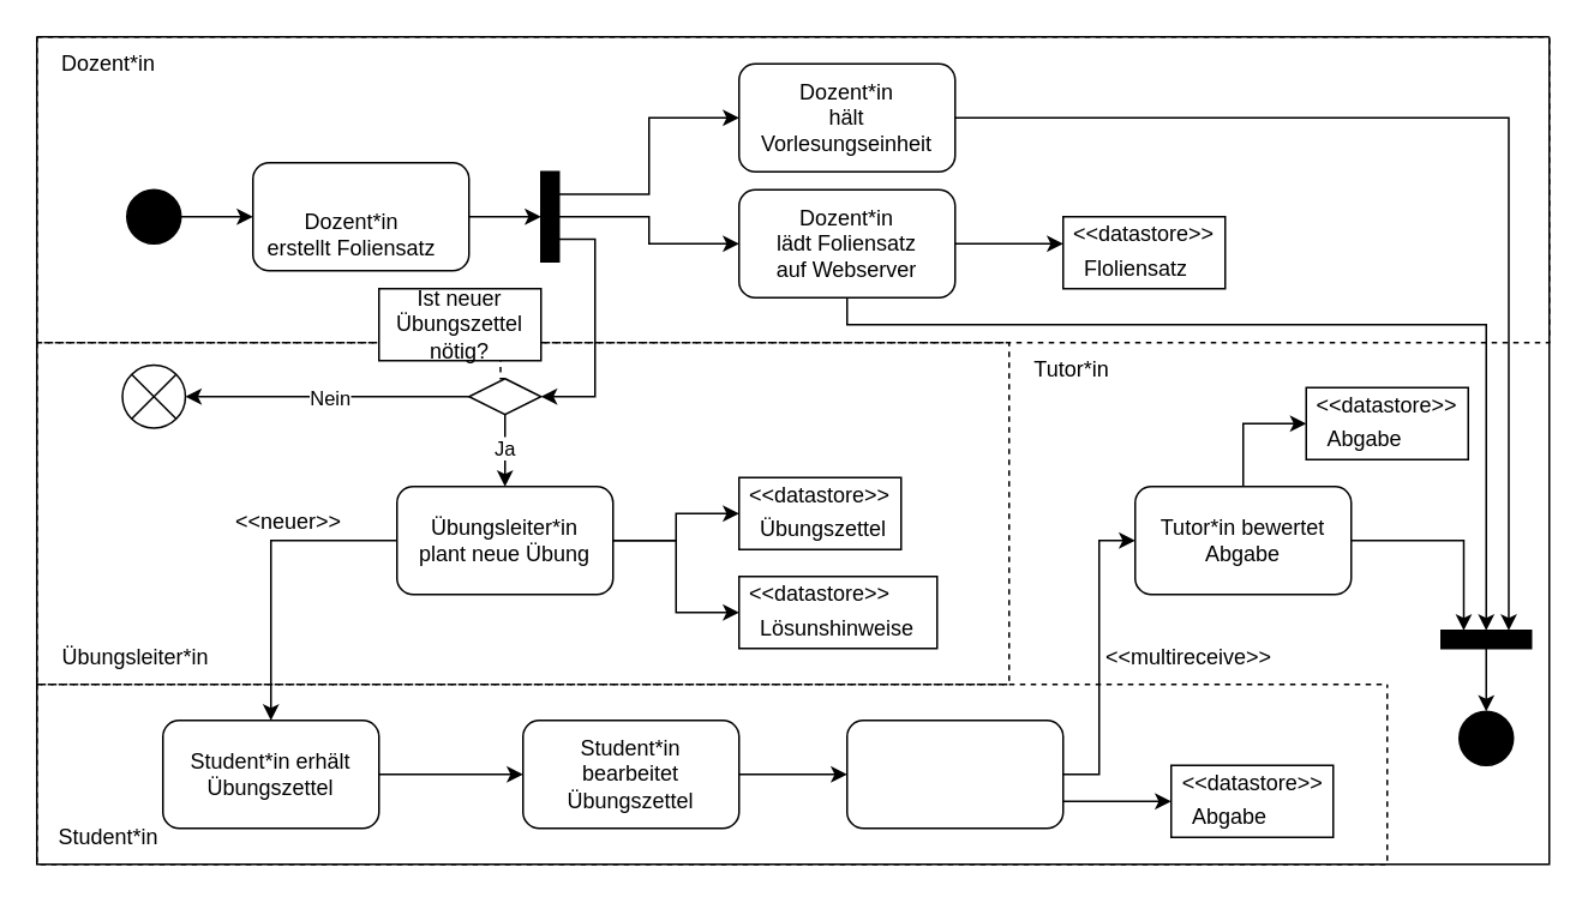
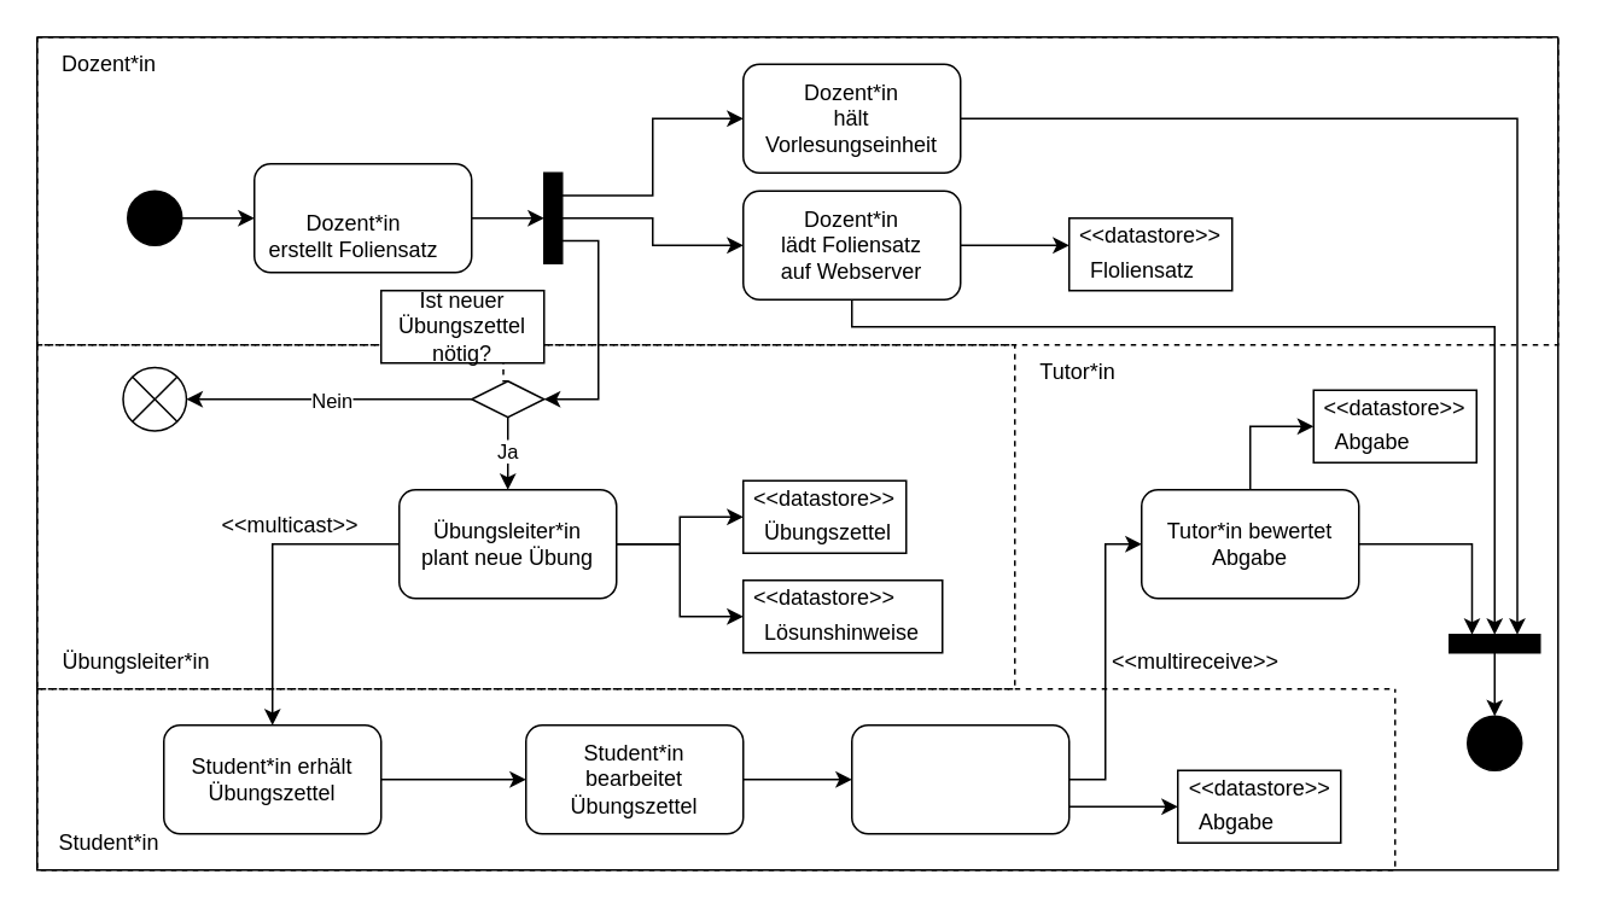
  <mxCell id="0" />
  <mxCell id="1" parent="0" />
  <mxCell id="2" value="" style="swimlane;startSize=0;dashed=1;" parent="1" vertex="1"><mxGeometry x="20" width="840" height="170" as="geometry" y="20" /></mxCell>
  <mxCell id="3" value="Dozent*in" style="text;html=1;align=center;verticalAlign=middle;whiteSpace=wrap;rounded=0;" parent="2" vertex="1"><mxGeometry x="10" width="60" height="30" as="geometry" /></mxCell>
  <mxCell id="4" style="edgeStyle=orthogonalEdgeStyle;rounded=0;orthogonalLoop=1;jettySize=auto;html=1;exitX=1;exitY=0.5;exitDx=0;exitDy=0;entryX=0;entryY=0.25;entryDx=0;entryDy=0;" parent="1" source="5" target="65" edge="1"><mxGeometry relative="1" as="geometry"><mxPoint x="830" y="350" as="targetPoint" /></mxGeometry></mxCell>
  <mxCell id="5" value="" style="rounded=1;whiteSpace=wrap;html=1;" parent="1" vertex="1"><mxGeometry x="410" y="35" width="120" height="60" as="geometry" /></mxCell>
  <mxCell id="6" style="edgeStyle=orthogonalEdgeStyle;rounded=0;orthogonalLoop=1;jettySize=auto;html=1;exitX=1;exitY=0.5;exitDx=0;exitDy=0;entryX=0;entryY=0.5;entryDx=0;entryDy=0;" parent="1" source="7" target="10" edge="1"><mxGeometry relative="1" as="geometry"><mxPoint x="140" y="120" as="targetPoint" /></mxGeometry></mxCell>
  <mxCell id="7" value="" style="ellipse;whiteSpace=wrap;html=1;aspect=fixed;fillColor=#000000;" parent="1" vertex="1"><mxGeometry x="70" y="105" width="30" height="30" as="geometry" /></mxCell>
  <mxCell id="8" value="&lt;div&gt;Dozent*in&lt;/div&gt;&lt;div&gt;hält Vorlesungseinheit&lt;/div&gt;" style="text;html=1;align=center;verticalAlign=middle;whiteSpace=wrap;rounded=0;" parent="1" vertex="1"><mxGeometry x="420" y="50" width="100" height="30" as="geometry" /></mxCell>
  <mxCell id="9" style="edgeStyle=orthogonalEdgeStyle;rounded=0;orthogonalLoop=1;jettySize=auto;html=1;exitX=1;exitY=0.5;exitDx=0;exitDy=0;entryX=0;entryY=0.5;entryDx=0;entryDy=0;" parent="1" source="10" target="19" edge="1"><mxGeometry relative="1" as="geometry" /></mxCell>
  <mxCell id="10" value="" style="rounded=1;whiteSpace=wrap;html=1;" parent="1" vertex="1"><mxGeometry x="140" y="90" width="120" height="60" as="geometry" /></mxCell>
  <mxCell id="11" value="&lt;div&gt;Dozent*in&lt;/div&gt;&lt;div&gt;erstellt Foliensatz&lt;br&gt;&lt;/div&gt;" style="text;html=1;align=center;verticalAlign=middle;whiteSpace=wrap;rounded=0;" parent="1" vertex="1"><mxGeometry x="145" y="115" width="100" height="30" as="geometry" /></mxCell>
  <mxCell id="12" style="edgeStyle=orthogonalEdgeStyle;rounded=0;orthogonalLoop=1;jettySize=auto;html=1;exitX=1;exitY=0.5;exitDx=0;exitDy=0;" parent="1" source="14" edge="1"><mxGeometry relative="1" as="geometry"><mxPoint x="590" y="135" as="targetPoint" /></mxGeometry></mxCell>
  <mxCell id="13" style="edgeStyle=orthogonalEdgeStyle;rounded=0;orthogonalLoop=1;jettySize=auto;html=1;exitX=0.5;exitY=1;exitDx=0;exitDy=0;entryX=0;entryY=0.5;entryDx=0;entryDy=0;" parent="1" source="14" target="65" edge="1"><mxGeometry relative="1" as="geometry"><mxPoint x="830" y="230" as="targetPoint" /><Array as="points"><mxPoint x="470" y="180" /><mxPoint x="825" y="180" /></Array></mxGeometry></mxCell>
  <mxCell id="14" value="" style="rounded=1;whiteSpace=wrap;html=1;" parent="1" vertex="1"><mxGeometry x="410" y="105" width="120" height="60" as="geometry" /></mxCell>
  <mxCell id="15" value="&lt;div&gt;Dozent*in&lt;/div&gt;&lt;div&gt;lädt Foliensatz&lt;/div&gt;&lt;div&gt;auf Webserver&lt;br&gt;&lt;/div&gt;" style="text;html=1;align=center;verticalAlign=middle;whiteSpace=wrap;rounded=0;" parent="1" vertex="1"><mxGeometry x="420" y="120" width="100" height="30" as="geometry" /></mxCell>
  <mxCell id="16" style="edgeStyle=orthogonalEdgeStyle;rounded=0;orthogonalLoop=1;jettySize=auto;html=1;exitX=1;exitY=0.25;exitDx=0;exitDy=0;entryX=0;entryY=0.5;entryDx=0;entryDy=0;" parent="1" source="19" target="5" edge="1"><mxGeometry relative="1" as="geometry" /></mxCell>
  <mxCell id="17" style="edgeStyle=orthogonalEdgeStyle;rounded=0;orthogonalLoop=1;jettySize=auto;html=1;exitX=1;exitY=0.5;exitDx=0;exitDy=0;entryX=0;entryY=0.5;entryDx=0;entryDy=0;" parent="1" source="19" target="14" edge="1"><mxGeometry relative="1" as="geometry" /></mxCell>
  <mxCell id="18" style="edgeStyle=orthogonalEdgeStyle;rounded=0;orthogonalLoop=1;jettySize=auto;html=1;exitX=1;exitY=0.75;exitDx=0;exitDy=0;entryX=1;entryY=0.5;entryDx=0;entryDy=0;" parent="1" source="19" target="25" edge="1"><mxGeometry relative="1" as="geometry" /></mxCell>
  <mxCell id="19" value="" style="rounded=0;whiteSpace=wrap;html=1;fillStyle=solid;fillColor=#000000;" parent="1" vertex="1"><mxGeometry x="300" y="95" width="10" height="50" as="geometry" /></mxCell>
  <mxCell id="20" style="edgeStyle=orthogonalEdgeStyle;rounded=0;orthogonalLoop=1;jettySize=auto;html=1;exitX=0;exitY=0.5;exitDx=0;exitDy=0;" parent="1" source="25" target="26" edge="1"><mxGeometry relative="1" as="geometry"><mxPoint x="120" y="220" as="targetPoint" /></mxGeometry></mxCell>
  <mxCell id="21" value="Nein" style="edgeLabel;html=1;align=center;verticalAlign=middle;resizable=0;points=[];" parent="20" vertex="1" connectable="0"><mxGeometry x="-0.013" relative="1" as="geometry"><mxPoint as="offset" /></mxGeometry></mxCell>
  <mxCell id="22" style="edgeStyle=orthogonalEdgeStyle;rounded=0;orthogonalLoop=1;jettySize=auto;html=1;exitX=0.5;exitY=1;exitDx=0;exitDy=0;entryX=0.5;entryY=0;entryDx=0;entryDy=0;" parent="1" source="25" target="32" edge="1"><mxGeometry relative="1" as="geometry" /></mxCell>
  <mxCell id="23" value="Ja" style="edgeLabel;html=1;align=center;verticalAlign=middle;resizable=0;points=[];" parent="22" vertex="1" connectable="0"><mxGeometry x="-0.1" y="-1" relative="1" as="geometry"><mxPoint as="offset" /></mxGeometry></mxCell>
  <mxCell id="24" style="edgeStyle=orthogonalEdgeStyle;rounded=0;orthogonalLoop=1;jettySize=auto;html=1;exitX=0.5;exitY=0;exitDx=0;exitDy=0;entryX=0.75;entryY=1;entryDx=0;entryDy=0;endArrow=none;endFill=0;dashed=1;" parent="1" source="25" target="68" edge="1"><mxGeometry relative="1" as="geometry" /></mxCell>
  <mxCell id="25" value="" style="rhombus;whiteSpace=wrap;html=1;" parent="1" vertex="1"><mxGeometry x="260" y="210" width="40" height="20" as="geometry" /></mxCell>
  <mxCell id="26" value="" style="ellipse;whiteSpace=wrap;html=1;aspect=fixed;fillStyle=auto;fillColor=none;gradientColor=none;" parent="1" vertex="1"><mxGeometry x="67.5" y="202.5" width="35" height="35" as="geometry" /></mxCell>
  <mxCell id="27" value="" style="endArrow=none;html=1;rounded=0;exitX=0;exitY=1;exitDx=0;exitDy=0;entryX=1;entryY=0;entryDx=0;entryDy=0;" parent="1" source="26" target="26" edge="1"><mxGeometry width="50" height="50" relative="1" as="geometry"><mxPoint x="387.5" y="347.5" as="sourcePoint" /><mxPoint x="397.5" y="337.5" as="targetPoint" /></mxGeometry></mxCell>
  <mxCell id="28" value="" style="endArrow=none;html=1;rounded=0;exitX=0;exitY=0;exitDx=0;exitDy=0;entryX=1;entryY=1;entryDx=0;entryDy=0;" parent="1" source="26" target="26" edge="1"><mxGeometry width="50" height="50" relative="1" as="geometry"><mxPoint x="81.5" y="238.5" as="sourcePoint" /><mxPoint x="103.5" y="216.5" as="targetPoint" /></mxGeometry></mxCell>
  <mxCell id="29" style="edgeStyle=orthogonalEdgeStyle;rounded=0;orthogonalLoop=1;jettySize=auto;html=1;exitX=1;exitY=0.5;exitDx=0;exitDy=0;entryX=0;entryY=0.5;entryDx=0;entryDy=0;" parent="1" source="32" target="37" edge="1"><mxGeometry relative="1" as="geometry" /></mxCell>
  <mxCell id="30" style="edgeStyle=orthogonalEdgeStyle;rounded=0;orthogonalLoop=1;jettySize=auto;html=1;exitX=1;exitY=0.5;exitDx=0;exitDy=0;entryX=0;entryY=0.5;entryDx=0;entryDy=0;" parent="1" source="32" target="40" edge="1"><mxGeometry relative="1" as="geometry" /></mxCell>
  <mxCell id="31" style="edgeStyle=orthogonalEdgeStyle;rounded=0;orthogonalLoop=1;jettySize=auto;html=1;exitX=0;exitY=0.5;exitDx=0;exitDy=0;entryX=0.5;entryY=0;entryDx=0;entryDy=0;" parent="1" source="32" target="44" edge="1"><mxGeometry relative="1" as="geometry" /></mxCell>
  <mxCell id="32" value="" style="rounded=1;whiteSpace=wrap;html=1;" parent="1" vertex="1"><mxGeometry x="220" y="270" width="120" height="60" as="geometry" /></mxCell>
  <mxCell id="33" value="Übungsleiter*in plant neue Übung" style="text;html=1;align=center;verticalAlign=middle;whiteSpace=wrap;rounded=0;" parent="1" vertex="1"><mxGeometry x="230" y="285" width="100" height="30" as="geometry" /></mxCell>
  <mxCell id="34" value="" style="rounded=0;whiteSpace=wrap;html=1;" parent="1" vertex="1"><mxGeometry x="590" y="120" width="90" height="40" as="geometry" /></mxCell>
  <mxCell id="35" value="&amp;lt;&amp;lt;datastore&amp;gt;&amp;gt;" style="text;html=1;align=center;verticalAlign=middle;whiteSpace=wrap;rounded=0;" parent="1" vertex="1"><mxGeometry x="605" y="115" width="60" height="30" as="geometry" /></mxCell>
  <mxCell id="36" value="Floliensatz" style="text;whiteSpace=wrap;html=1;" parent="1" vertex="1"><mxGeometry x="600" y="135" width="80" height="20" as="geometry" /></mxCell>
  <mxCell id="37" value="" style="rounded=0;whiteSpace=wrap;html=1;" parent="1" vertex="1"><mxGeometry x="410" y="265" width="90" height="40" as="geometry" /></mxCell>
  <mxCell id="38" value="&amp;lt;&amp;lt;datastore&amp;gt;&amp;gt;" style="text;html=1;align=center;verticalAlign=middle;whiteSpace=wrap;rounded=0;" parent="1" vertex="1"><mxGeometry x="425" y="260" width="60" height="30" as="geometry" /></mxCell>
  <mxCell id="39" value="Übungszettel" style="text;whiteSpace=wrap;html=1;" parent="1" vertex="1"><mxGeometry x="420" y="280" width="80" height="20" as="geometry" /></mxCell>
  <mxCell id="40" value="" style="rounded=0;whiteSpace=wrap;html=1;" parent="1" vertex="1"><mxGeometry x="410" y="320" width="110" height="40" as="geometry" /></mxCell>
  <mxCell id="41" value="&amp;lt;&amp;lt;datastore&amp;gt;&amp;gt;" style="text;html=1;align=center;verticalAlign=middle;whiteSpace=wrap;rounded=0;" parent="1" vertex="1"><mxGeometry x="425" y="315" width="60" height="30" as="geometry" /></mxCell>
  <mxCell id="42" value="Lösunshinweise" style="text;whiteSpace=wrap;html=1;" parent="1" vertex="1"><mxGeometry x="420" y="335" width="80" height="20" as="geometry" /></mxCell>
  <mxCell id="43" style="edgeStyle=orthogonalEdgeStyle;rounded=0;orthogonalLoop=1;jettySize=auto;html=1;exitX=1;exitY=0.5;exitDx=0;exitDy=0;entryX=0;entryY=0.5;entryDx=0;entryDy=0;" parent="1" source="44" target="47" edge="1"><mxGeometry relative="1" as="geometry" /></mxCell>
  <mxCell id="44" value="" style="rounded=1;whiteSpace=wrap;html=1;" parent="1" vertex="1"><mxGeometry x="90" y="400" width="120" height="60" as="geometry" /></mxCell>
  <mxCell id="45" value="Student*in erhält Übungszettel" style="text;html=1;align=center;verticalAlign=middle;whiteSpace=wrap;rounded=0;" parent="1" vertex="1"><mxGeometry x="100" y="415" width="100" height="30" as="geometry" /></mxCell>
  <mxCell id="46" style="edgeStyle=orthogonalEdgeStyle;rounded=0;orthogonalLoop=1;jettySize=auto;html=1;exitX=1;exitY=0.5;exitDx=0;exitDy=0;entryX=0;entryY=0.5;entryDx=0;entryDy=0;" parent="1" source="47" target="52" edge="1"><mxGeometry relative="1" as="geometry" /></mxCell>
  <mxCell id="47" value="" style="rounded=1;whiteSpace=wrap;html=1;" parent="1" vertex="1"><mxGeometry x="290" y="400" width="120" height="60" as="geometry" /></mxCell>
  <mxCell id="48" value="Student*in bearbeitet Übungszettel" style="text;html=1;align=center;verticalAlign=middle;whiteSpace=wrap;rounded=0;" parent="1" vertex="1"><mxGeometry x="300" y="415" width="100" height="30" as="geometry" /></mxCell>
- <mxCell id="49" value="&amp;lt;&amp;lt;neuer&amp;gt;&amp;gt;" style="text;html=1;align=center;verticalAlign=middle;whiteSpace=wrap;rounded=0;" parent="1" vertex="1"><mxGeometry x="130" y="275" width="60" height="30" as="geometry" /></mxCell>
+ <mxCell id="49" value="&amp;lt;&amp;lt;multicast&amp;gt;&amp;gt;" style="text;html=1;align=center;verticalAlign=middle;whiteSpace=wrap;rounded=0;" parent="1" vertex="1"><mxGeometry x="130" y="275" width="60" height="30" as="geometry" /></mxCell>
  <mxCell id="50" style="edgeStyle=orthogonalEdgeStyle;rounded=0;orthogonalLoop=1;jettySize=auto;html=1;exitX=1;exitY=0.5;exitDx=0;exitDy=0;entryX=0;entryY=0.5;entryDx=0;entryDy=0;" parent="1" source="52" target="55" edge="1"><mxGeometry relative="1" as="geometry" /></mxCell>
  <mxCell id="51" style="edgeStyle=orthogonalEdgeStyle;rounded=0;orthogonalLoop=1;jettySize=auto;html=1;exitX=1;exitY=0.75;exitDx=0;exitDy=0;entryX=0;entryY=0.5;entryDx=0;entryDy=0;" parent="1" source="52" target="57" edge="1"><mxGeometry relative="1" as="geometry" /></mxCell>
  <mxCell id="52" value="" style="rounded=1;whiteSpace=wrap;html=1;" parent="1" vertex="1"><mxGeometry x="470" y="400" width="120" height="60" as="geometry" /></mxCell>
  <mxCell id="53" style="edgeStyle=orthogonalEdgeStyle;rounded=0;orthogonalLoop=1;jettySize=auto;html=1;exitX=0.5;exitY=0;exitDx=0;exitDy=0;entryX=0;entryY=0.5;entryDx=0;entryDy=0;" parent="1" source="55" target="60" edge="1"><mxGeometry relative="1" as="geometry" /></mxCell>
  <mxCell id="54" style="edgeStyle=orthogonalEdgeStyle;rounded=0;orthogonalLoop=1;jettySize=auto;html=1;exitX=1;exitY=0.5;exitDx=0;exitDy=0;entryX=0;entryY=0.75;entryDx=0;entryDy=0;" parent="1" source="55" target="65" edge="1"><mxGeometry relative="1" as="geometry"><mxPoint x="810" y="350" as="targetPoint" /></mxGeometry></mxCell>
  <mxCell id="55" value="" style="rounded=1;whiteSpace=wrap;html=1;" parent="1" vertex="1"><mxGeometry x="630" y="270" width="120" height="60" as="geometry" /></mxCell>
  <mxCell id="56" value="Tutor*in bewertet Abgabe" style="text;html=1;align=center;verticalAlign=middle;whiteSpace=wrap;rounded=0;" parent="1" vertex="1"><mxGeometry x="640" y="285" width="100" height="30" as="geometry" /></mxCell>
  <mxCell id="57" value="" style="rounded=0;whiteSpace=wrap;html=1;" parent="1" vertex="1"><mxGeometry x="650" y="425" width="90" height="40" as="geometry" /></mxCell>
  <mxCell id="58" value="&amp;lt;&amp;lt;datastore&amp;gt;&amp;gt;" style="text;html=1;align=center;verticalAlign=middle;whiteSpace=wrap;rounded=0;" parent="1" vertex="1"><mxGeometry x="647.5" y="420" width="95" height="30" as="geometry" /></mxCell>
  <mxCell id="59" value="Abgabe" style="text;whiteSpace=wrap;html=1;" parent="1" vertex="1"><mxGeometry x="660" y="440" width="80" height="20" as="geometry" /></mxCell>
  <mxCell id="60" value="" style="rounded=0;whiteSpace=wrap;html=1;" parent="1" vertex="1"><mxGeometry x="725" y="215" width="90" height="40" as="geometry" /></mxCell>
  <mxCell id="61" value="&amp;lt;&amp;lt;datastore&amp;gt;&amp;gt;" style="text;html=1;align=center;verticalAlign=middle;whiteSpace=wrap;rounded=0;" parent="1" vertex="1"><mxGeometry x="715" y="210" width="110" height="30" as="geometry" /></mxCell>
  <mxCell id="62" value="Abgabe" style="text;whiteSpace=wrap;html=1;" parent="1" vertex="1"><mxGeometry x="735" y="230" width="80" height="20" as="geometry" /></mxCell>
  <mxCell id="63" value="" style="ellipse;whiteSpace=wrap;html=1;aspect=fixed;fillColor=#000000;" parent="1" vertex="1"><mxGeometry x="810" y="395" width="30" height="30" as="geometry" /></mxCell>
  <mxCell id="64" style="edgeStyle=orthogonalEdgeStyle;rounded=0;orthogonalLoop=1;jettySize=auto;html=1;exitX=1;exitY=0.5;exitDx=0;exitDy=0;entryX=0.5;entryY=0;entryDx=0;entryDy=0;" parent="1" source="65" target="63" edge="1"><mxGeometry relative="1" as="geometry" /></mxCell>
  <mxCell id="65" value="" style="rounded=0;whiteSpace=wrap;html=1;fillStyle=solid;fillColor=#000000;direction=south;" parent="1" vertex="1"><mxGeometry x="800" y="350" width="50" height="10" as="geometry" /></mxCell>
  <mxCell id="66" value="" style="swimlane;startSize=0;" parent="1" vertex="1"><mxGeometry x="20" width="840" height="460" as="geometry" y="20" /></mxCell>
  <mxCell id="67" value="" style="swimlane;startSize=0;dashed=1;" parent="66" vertex="1"><mxGeometry y="170" width="540" height="190" as="geometry" /></mxCell>
  <mxCell id="68" value="" style="rounded=0;whiteSpace=wrap;html=1;" parent="67" vertex="1"><mxGeometry x="190" y="-30" width="90" height="40" as="geometry" /></mxCell>
  <mxCell id="69" value="&lt;div&gt;Ist neuer Übungszettel&lt;/div&gt;&lt;div&gt;nötig?&lt;br&gt;&lt;/div&gt;" style="text;html=1;align=center;verticalAlign=middle;whiteSpace=wrap;rounded=0;" parent="67" vertex="1"><mxGeometry x="205" y="-25" width="60" height="30" as="geometry" /></mxCell>
  <mxCell id="70" value="Tutor*in" style="text;html=1;align=center;verticalAlign=middle;whiteSpace=wrap;rounded=0;" parent="66" vertex="1"><mxGeometry x="540" y="170" width="70" height="30" as="geometry" /></mxCell>
  <mxCell id="71" value="&amp;lt;&amp;lt;multireceive&amp;gt;&amp;gt;" style="text;html=1;align=center;verticalAlign=middle;whiteSpace=wrap;rounded=0;" parent="66" vertex="1"><mxGeometry x="580" y="330" width="120" height="30" as="geometry" /></mxCell>
  <mxCell id="72" value="Übungsleiter*in" style="text;html=1;align=center;verticalAlign=middle;whiteSpace=wrap;rounded=0;" parent="1" vertex="1"><mxGeometry x="20" y="350" width="110" height="30" as="geometry" /></mxCell>
  <mxCell id="73" value="" style="swimlane;startSize=0;dashed=1;" parent="1" vertex="1"><mxGeometry x="20" y="380" width="750" height="100" as="geometry" /></mxCell>
  <mxCell id="74" value="Student*in" style="text;html=1;align=center;verticalAlign=middle;whiteSpace=wrap;rounded=0;" parent="73" vertex="1"><mxGeometry y="70" width="80" height="30" as="geometry" /></mxCell>
